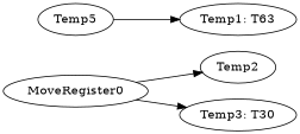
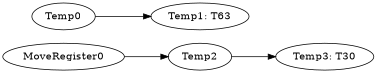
  digraph {
    ordering=out
    rankdir=LR
    MoveRegister0
    Temp2
    n3 [label="Temp1: T63"]
-   Temp0 [label=Temp5]
+   Temp0
    "Temp3: T30"
    MoveRegister0 -> Temp2
-   MoveRegister0 -> "Temp3: T30"
+   Temp2 -> "Temp3: T30"
    Temp0 -> n3
  }
